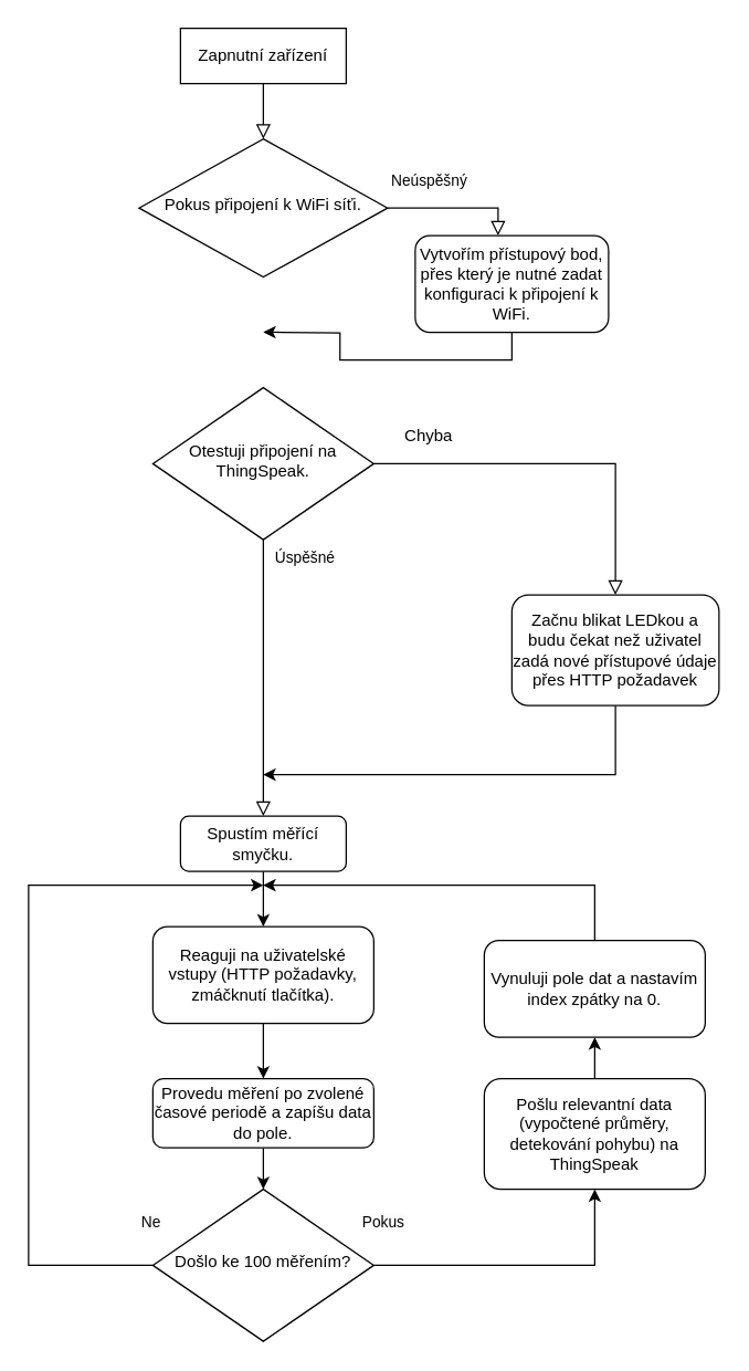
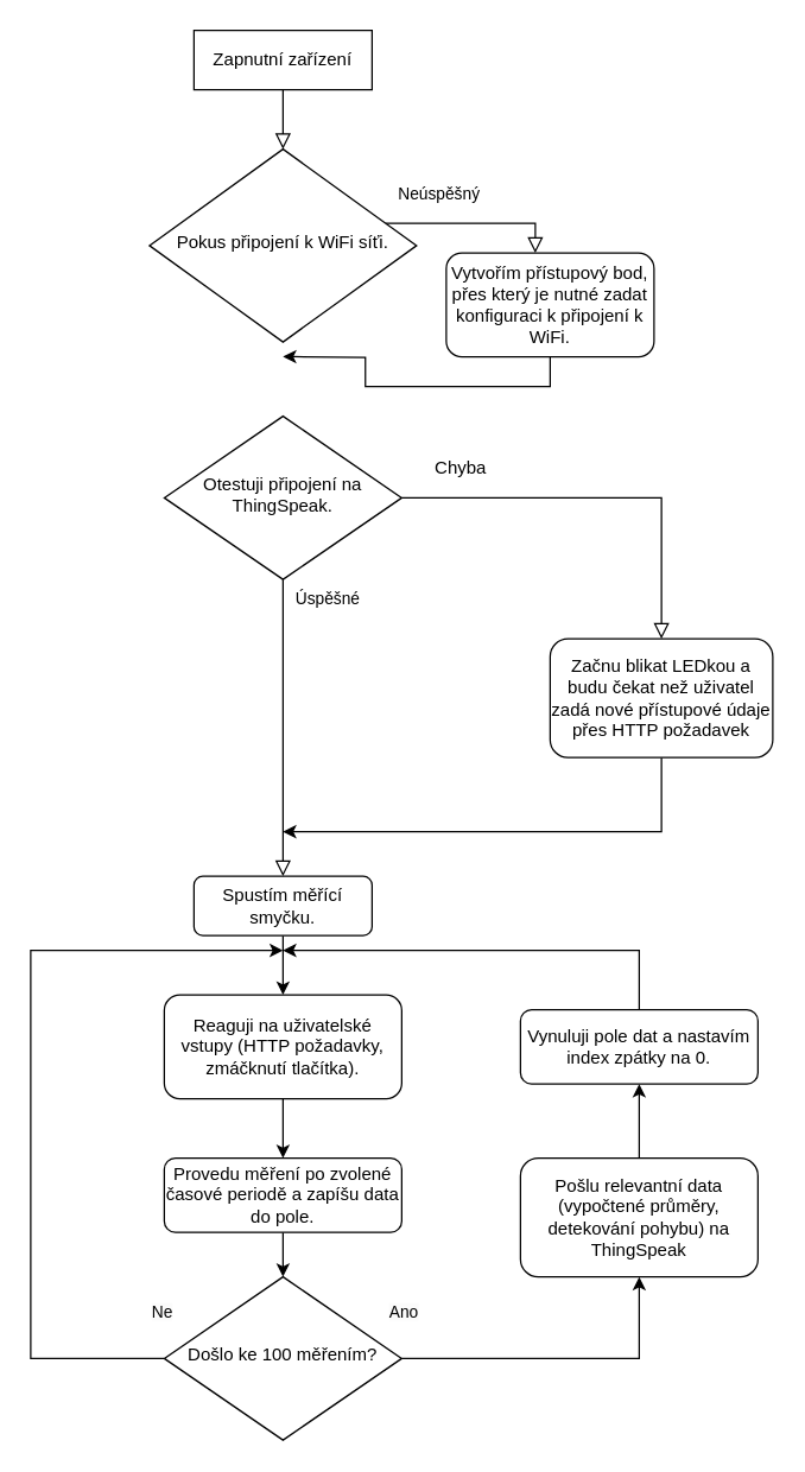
  <mxCell id="0" />
  <mxCell id="1" parent="0" />
  <mxCell id="2" value="" style="rounded=0;html=1;jettySize=auto;orthogonalLoop=1;fontSize=11;endArrow=block;endFill=0;endSize=8;strokeWidth=1;shadow=0;labelBackgroundColor=none;edgeStyle=orthogonalEdgeStyle;" edge="1" parent="1" source="3" target="5"><mxGeometry relative="1" as="geometry" /></mxCell>
  <mxCell id="3" value="Zapnutní zařízení" style="whiteSpace=wrap;html=1;fontSize=12;glass=0;strokeWidth=1;shadow=0;rounded=0;" vertex="1" parent="1"><mxGeometry x="130" y="20" width="120" height="40" as="geometry" /></mxCell>
  <mxCell id="4" value="Neúspěšný" style="edgeStyle=orthogonalEdgeStyle;rounded=0;html=1;jettySize=auto;orthogonalLoop=1;fontSize=11;endArrow=block;endFill=0;endSize=8;strokeWidth=1;shadow=0;labelBackgroundColor=none;" edge="1" parent="1" source="5" target="7"><mxGeometry x="-0.4" y="20" relative="1" as="geometry"><mxPoint as="offset" /><Array as="points"><mxPoint x="360" y="150" /></Array></mxGeometry></mxCell>
- <mxCell id="5" value="Pokus připojení k WiFi síťi." style="rhombus;whiteSpace=wrap;html=1;shadow=0;fontFamily=Helvetica;fontSize=12;align=center;strokeWidth=1;spacing=6;spacingTop=-4;" vertex="1" parent="1"><mxGeometry x="100" y="100" width="180" height="100" as="geometry" /></mxCell>
+ <mxCell id="5" value="Pokus připojení k WiFi síťi." style="rhombus;whiteSpace=wrap;html=1;shadow=0;fontFamily=Helvetica;fontSize=12;align=center;strokeWidth=1;spacing=6;spacingTop=-4;" vertex="1" parent="1"><mxGeometry x="100" y="100" width="180" height="130" as="geometry" /></mxCell>
  <mxCell id="6" style="edgeStyle=orthogonalEdgeStyle;rounded=0;orthogonalLoop=1;jettySize=auto;html=1;exitX=0.5;exitY=1;exitDx=0;exitDy=0;" edge="1" parent="1" source="7"><mxGeometry relative="1" as="geometry"><mxPoint x="190" y="239.81" as="targetPoint" /></mxGeometry></mxCell>
  <mxCell id="7" value="Vytvořím přístupový bod, přes který je nutné zadat konfiguraci k připojení k WiFi." style="rounded=1;whiteSpace=wrap;html=1;fontSize=12;glass=0;strokeWidth=1;shadow=0;" vertex="1" parent="1"><mxGeometry x="300" y="170" width="140" height="70" as="geometry" /></mxCell>
  <mxCell id="8" value="Úspěšné" style="rounded=0;html=1;jettySize=auto;orthogonalLoop=1;fontSize=11;endArrow=block;endFill=0;endSize=8;strokeWidth=1;shadow=0;labelBackgroundColor=none;edgeStyle=orthogonalEdgeStyle;" edge="1" parent="1" source="10" target="12"><mxGeometry x="-0.867" y="30" relative="1" as="geometry"><mxPoint as="offset" /></mxGeometry></mxCell>
  <mxCell id="9" value="" style="edgeStyle=orthogonalEdgeStyle;rounded=0;html=1;jettySize=auto;orthogonalLoop=1;fontSize=11;endArrow=block;endFill=0;endSize=8;strokeWidth=1;shadow=0;labelBackgroundColor=none;" edge="1" parent="1" source="10" target="14"><mxGeometry y="10" relative="1" as="geometry"><mxPoint as="offset" /></mxGeometry></mxCell>
  <mxCell id="10" value="Otestuji připojení na ThingSpeak." style="rhombus;whiteSpace=wrap;html=1;shadow=0;fontFamily=Helvetica;fontSize=12;align=center;strokeWidth=1;spacing=6;spacingTop=-4;" vertex="1" parent="1"><mxGeometry x="110" y="280" width="160" height="110" as="geometry" /></mxCell>
  <mxCell id="11" style="edgeStyle=orthogonalEdgeStyle;rounded=0;orthogonalLoop=1;jettySize=auto;html=1;exitX=0.5;exitY=1;exitDx=0;exitDy=0;entryX=0.5;entryY=0;entryDx=0;entryDy=0;" edge="1" parent="1" source="12" target="19"><mxGeometry relative="1" as="geometry" /></mxCell>
  <mxCell id="12" value="Spustím měřící smyčku." style="rounded=1;whiteSpace=wrap;html=1;fontSize=12;glass=0;strokeWidth=1;shadow=0;" vertex="1" parent="1"><mxGeometry x="130" y="590" width="120" height="40" as="geometry" /></mxCell>
  <mxCell id="13" style="edgeStyle=orthogonalEdgeStyle;rounded=0;orthogonalLoop=1;jettySize=auto;html=1;exitX=0.5;exitY=1;exitDx=0;exitDy=0;" edge="1" parent="1" source="14"><mxGeometry relative="1" as="geometry"><mxPoint x="190" y="560" as="targetPoint" /><Array as="points"><mxPoint x="445" y="560" /></Array></mxGeometry></mxCell>
  <mxCell id="14" value="Začnu blikat LEDkou a budu čekat než uživatel zadá nové přístupové údaje přes HTTP požadavek" style="rounded=1;whiteSpace=wrap;html=1;fontSize=12;glass=0;strokeWidth=1;shadow=0;" vertex="1" parent="1"><mxGeometry x="370" y="430" width="150" height="80" as="geometry" /></mxCell>
  <mxCell id="15" value="Chyba" style="text;html=1;align=center;verticalAlign=middle;whiteSpace=wrap;rounded=0;" vertex="1" parent="1"><mxGeometry x="280" y="300" width="60" height="30" as="geometry" /></mxCell>
  <mxCell id="16" style="edgeStyle=orthogonalEdgeStyle;rounded=0;orthogonalLoop=1;jettySize=auto;html=1;exitX=0.5;exitY=1;exitDx=0;exitDy=0;entryX=0.5;entryY=0;entryDx=0;entryDy=0;" edge="1" parent="1" source="17" target="22"><mxGeometry relative="1" as="geometry" /></mxCell>
  <mxCell id="17" value="Provedu měření po zvolené časové periodě a zapíšu data do pole." style="rounded=1;whiteSpace=wrap;html=1;fontSize=12;glass=0;strokeWidth=1;shadow=0;" vertex="1" parent="1"><mxGeometry x="110" y="780" width="160" height="50" as="geometry" /></mxCell>
  <mxCell id="18" style="edgeStyle=orthogonalEdgeStyle;rounded=0;orthogonalLoop=1;jettySize=auto;html=1;exitX=0.5;exitY=1;exitDx=0;exitDy=0;entryX=0.5;entryY=0;entryDx=0;entryDy=0;" edge="1" parent="1" source="19" target="17"><mxGeometry relative="1" as="geometry" /></mxCell>
  <mxCell id="19" value="Reaguji na uživatelské vstupy (HTTP požadavky, zmáčknutí tlačítka)." style="rounded=1;whiteSpace=wrap;html=1;fontSize=12;glass=0;strokeWidth=1;shadow=0;" vertex="1" parent="1"><mxGeometry x="110" y="670" width="160" height="70" as="geometry" /></mxCell>
  <mxCell id="20" style="edgeStyle=orthogonalEdgeStyle;rounded=0;orthogonalLoop=1;jettySize=auto;html=1;exitX=0;exitY=0.5;exitDx=0;exitDy=0;" edge="1" parent="1" source="22"><mxGeometry relative="1" as="geometry"><mxPoint x="190" y="640" as="targetPoint" /><Array as="points"><mxPoint x="20" y="915" /><mxPoint x="20" y="640" /></Array></mxGeometry></mxCell>
  <mxCell id="21" style="edgeStyle=orthogonalEdgeStyle;rounded=0;orthogonalLoop=1;jettySize=auto;html=1;exitX=1;exitY=0.5;exitDx=0;exitDy=0;entryX=0.5;entryY=1;entryDx=0;entryDy=0;" edge="1" parent="1" source="22" target="26"><mxGeometry relative="1" as="geometry" /></mxCell>
  <mxCell id="22" value="Došlo ke 100 měřením?" style="rhombus;whiteSpace=wrap;html=1;shadow=0;fontFamily=Helvetica;fontSize=12;align=center;strokeWidth=1;spacing=6;spacingTop=-4;" vertex="1" parent="1"><mxGeometry x="110" y="860" width="160" height="110" as="geometry" /></mxCell>
  <mxCell id="23" value="&lt;span style=&quot;color: rgb(0, 0, 0); font-family: Helvetica; font-size: 11px; font-style: normal; font-variant-ligatures: normal; font-variant-caps: normal; font-weight: 400; letter-spacing: normal; orphans: 2; text-align: center; text-indent: 0px; text-transform: none; widows: 2; word-spacing: 0px; -webkit-text-stroke-width: 0px; white-space: nowrap; background-color: rgb(251, 251, 251); text-decoration-thickness: initial; text-decoration-style: initial; text-decoration-color: initial; display: inline !important; float: none;&quot;&gt;Ne&lt;/span&gt;" style="text;whiteSpace=wrap;html=1;" vertex="1" parent="1"><mxGeometry x="100" y="870" width="80" height="40" as="geometry" /></mxCell>
- <mxCell id="24" value="&lt;span style=&quot;color: rgb(0, 0, 0); font-family: Helvetica; font-size: 11px; font-style: normal; font-variant-ligatures: normal; font-variant-caps: normal; font-weight: 400; letter-spacing: normal; orphans: 2; text-align: center; text-indent: 0px; text-transform: none; widows: 2; word-spacing: 0px; -webkit-text-stroke-width: 0px; white-space: nowrap; background-color: rgb(251, 251, 251); text-decoration-thickness: initial; text-decoration-style: initial; text-decoration-color: initial; display: inline !important; float: none;&quot;&gt;Pokus&lt;/span&gt;" style="text;whiteSpace=wrap;html=1;" vertex="1" parent="1"><mxGeometry x="260" y="870" width="80" height="40" as="geometry" /></mxCell>
+ <mxCell id="24" value="&lt;span style=&quot;color: rgb(0, 0, 0); font-family: Helvetica; font-size: 11px; font-style: normal; font-variant-ligatures: normal; font-variant-caps: normal; font-weight: 400; letter-spacing: normal; orphans: 2; text-align: center; text-indent: 0px; text-transform: none; widows: 2; word-spacing: 0px; -webkit-text-stroke-width: 0px; white-space: nowrap; background-color: rgb(251, 251, 251); text-decoration-thickness: initial; text-decoration-style: initial; text-decoration-color: initial; display: inline !important; float: none;&quot;&gt;Ano&lt;/span&gt;" style="text;whiteSpace=wrap;html=1;" vertex="1" parent="1"><mxGeometry x="260" y="870" width="80" height="40" as="geometry" /></mxCell>
  <mxCell id="25" style="edgeStyle=orthogonalEdgeStyle;rounded=0;orthogonalLoop=1;jettySize=auto;html=1;exitX=0.5;exitY=0;exitDx=0;exitDy=0;" edge="1" parent="1" source="26" target="28"><mxGeometry relative="1" as="geometry" /></mxCell>
  <mxCell id="26" value="Pošlu relevantní data (vypočtené průměry, detekování pohybu) na ThingSpeak" style="rounded=1;whiteSpace=wrap;html=1;fontSize=12;glass=0;strokeWidth=1;shadow=0;" vertex="1" parent="1"><mxGeometry x="350" y="780" width="160" height="80" as="geometry" /></mxCell>
  <mxCell id="27" style="edgeStyle=orthogonalEdgeStyle;rounded=0;orthogonalLoop=1;jettySize=auto;html=1;exitX=0.5;exitY=0;exitDx=0;exitDy=0;" edge="1" parent="1" source="28"><mxGeometry relative="1" as="geometry"><mxPoint x="190" y="640" as="targetPoint" /><Array as="points"><mxPoint x="430" y="640" /></Array></mxGeometry></mxCell>
- <mxCell id="28" value="Vynuluji pole dat a nastavím index zpátky na 0." style="rounded=1;whiteSpace=wrap;html=1;fontSize=12;glass=0;strokeWidth=1;shadow=0;" vertex="1" parent="1"><mxGeometry x="350" y="680" width="160" height="70" as="geometry" /></mxCell>
+ <mxCell id="28" value="Vynuluji pole dat a nastavím index zpátky na 0." style="rounded=1;whiteSpace=wrap;html=1;fontSize=12;glass=0;strokeWidth=1;shadow=0;" vertex="1" parent="1"><mxGeometry x="350" y="680" width="160" height="50" as="geometry" /></mxCell>
